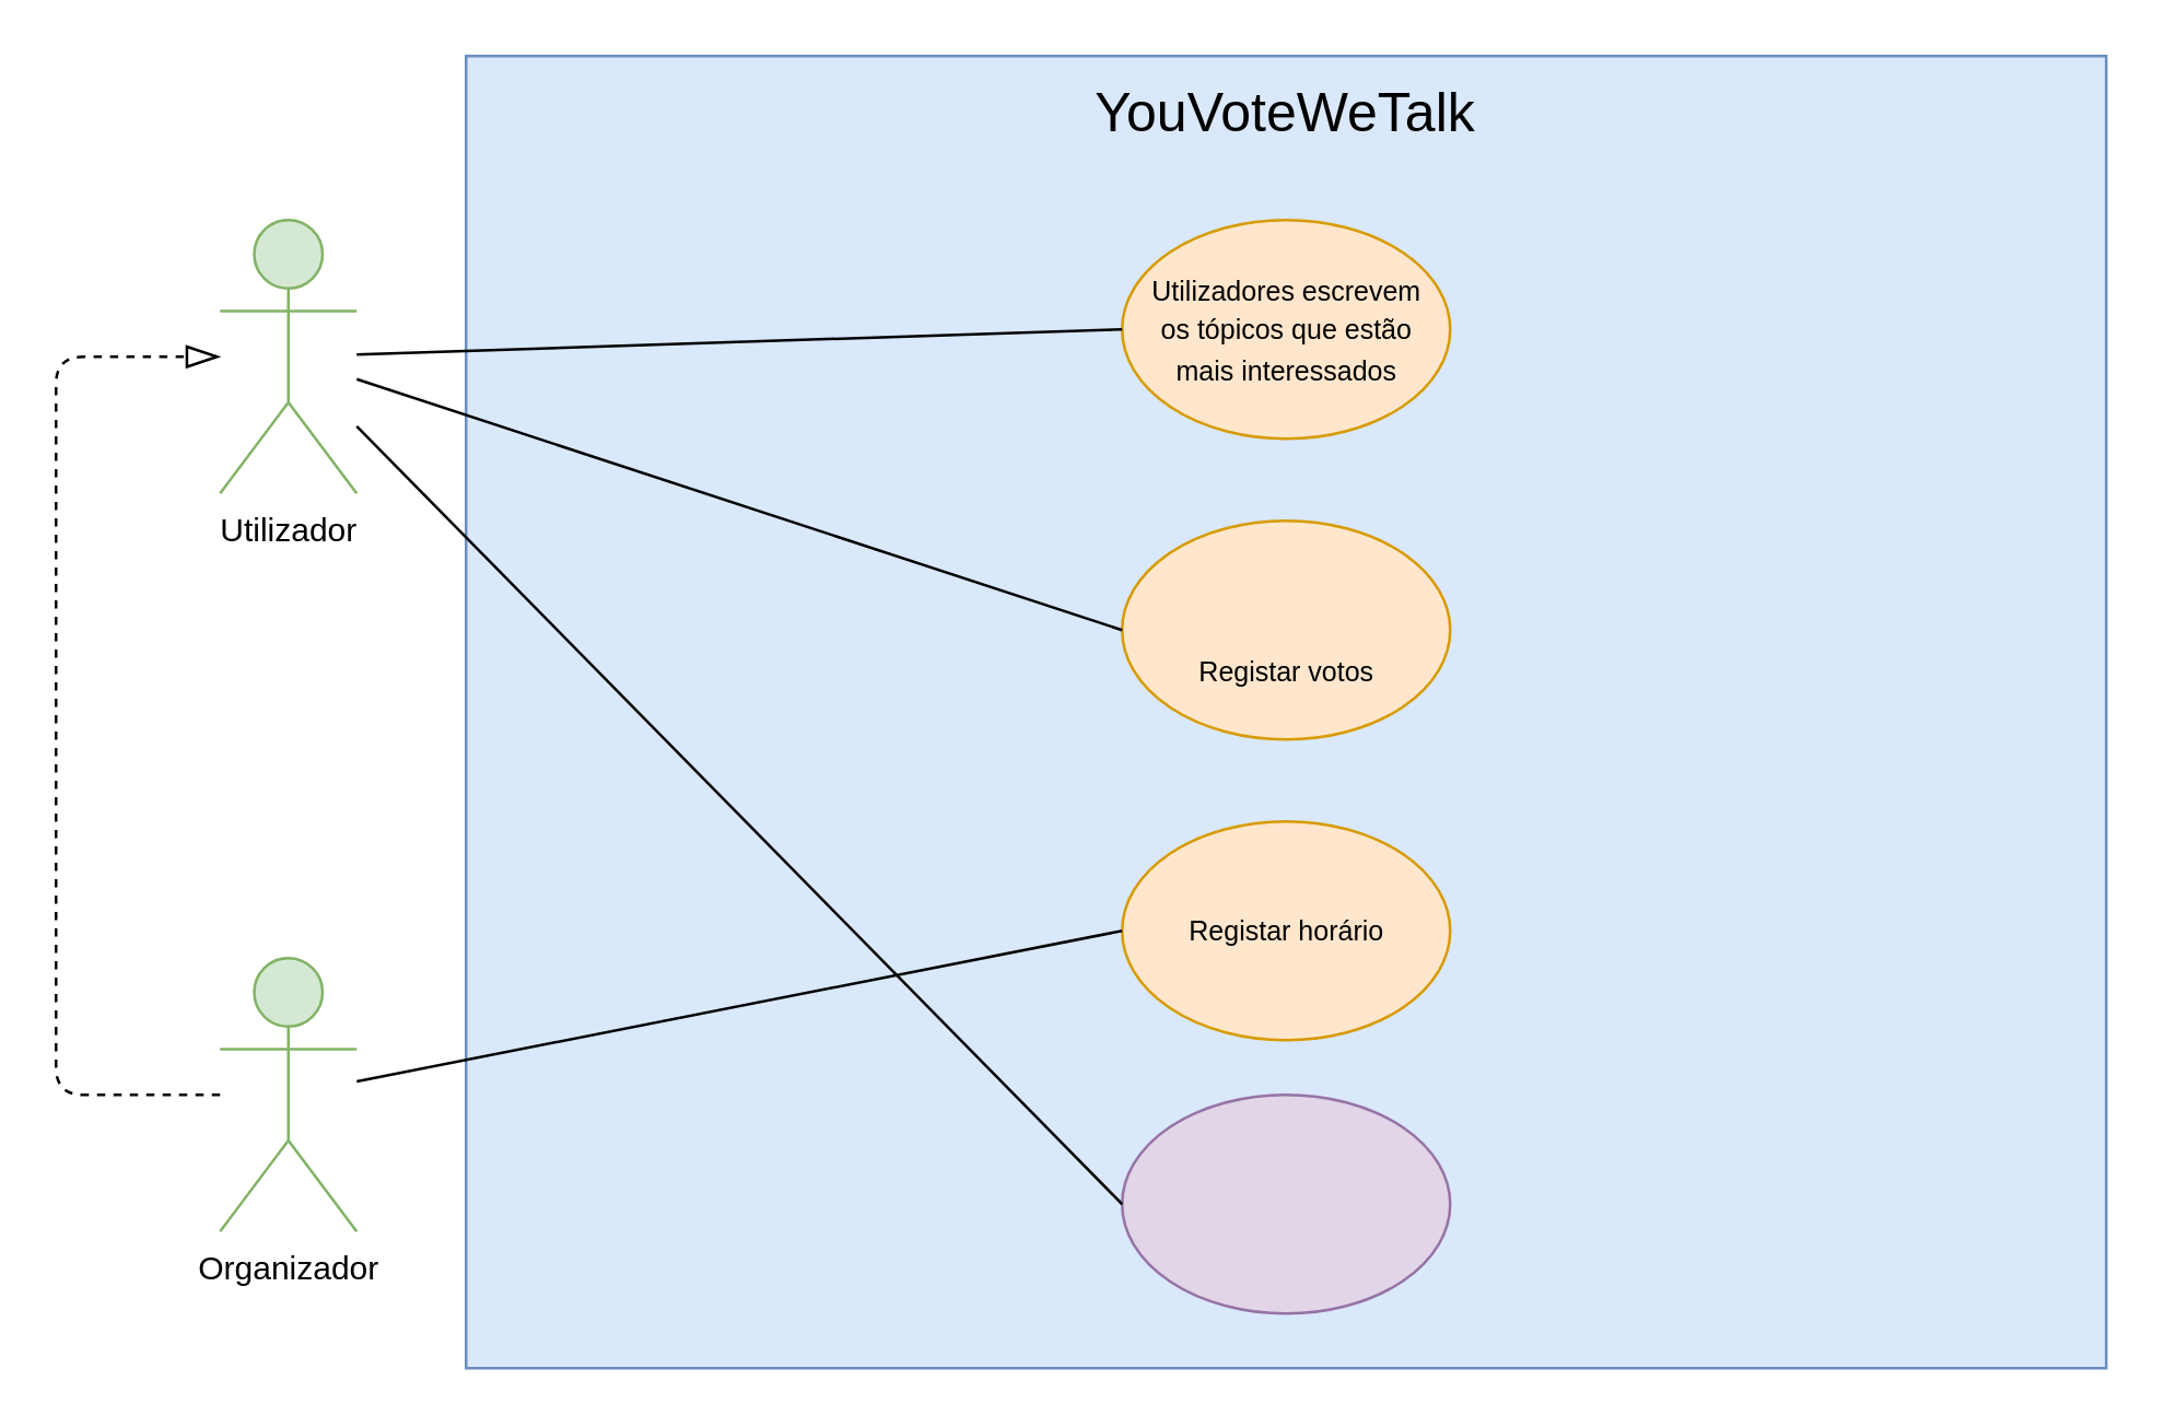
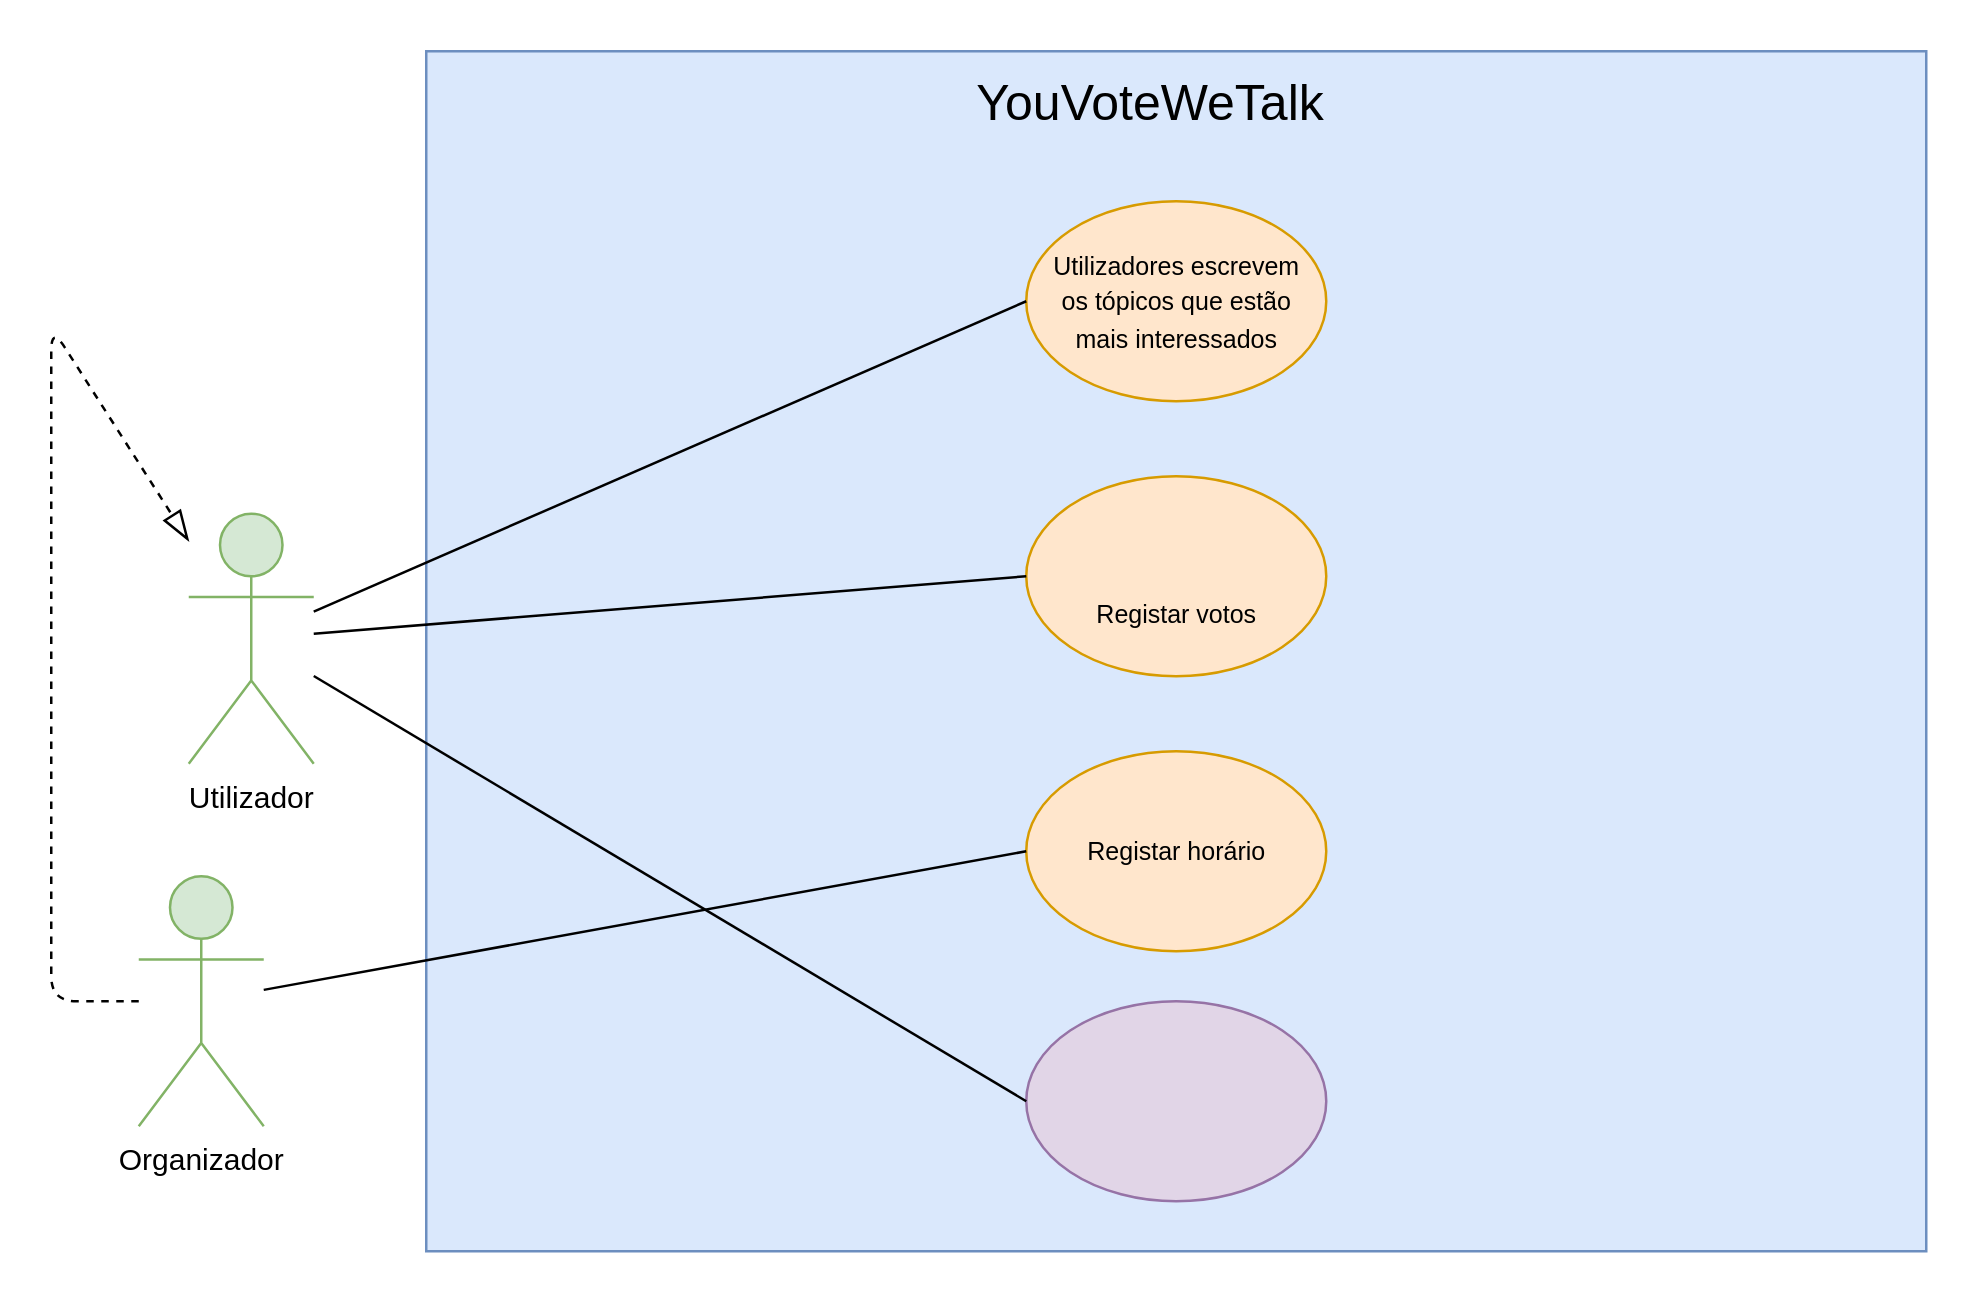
  <mxCell id="0" />
  <mxCell id="1" parent="0" />
  <mxCell id="2" value="" style="rounded=0;whiteSpace=wrap;html=1;fillColor=#dae8fc;strokeColor=#6c8ebf;" vertex="1" parent="1"><mxGeometry x="170" y="20" width="600" height="480" as="geometry" /></mxCell>
  <mxCell id="3" value="" style="ellipse;whiteSpace=wrap;html=1;fillColor=#ffe6cc;strokeColor=#d79b00;" vertex="1" parent="1"><mxGeometry x="410" y="300" width="120" height="80" as="geometry" /></mxCell>
  <mxCell id="4" value="" style="ellipse;whiteSpace=wrap;html=1;fillColor=#e1d5e7;strokeColor=#9673a6;" vertex="1" parent="1"><mxGeometry x="410" y="400" width="120" height="80" as="geometry" /></mxCell>
  <mxCell id="5" value="" style="ellipse;whiteSpace=wrap;html=1;fillColor=#ffe6cc;strokeColor=#d79b00;" vertex="1" parent="1"><mxGeometry x="410" y="190" width="120" height="80" as="geometry" /></mxCell>
  <mxCell id="6" value="" style="ellipse;whiteSpace=wrap;html=1;fillColor=#ffe6cc;strokeColor=#d79b00;" vertex="1" parent="1"><mxGeometry x="410" y="80" width="120" height="80" as="geometry" /></mxCell>
- <mxCell id="7" value="&lt;font style=&quot;font-size: 20px&quot;&gt;YouVoteWeTalk&lt;/font&gt;" style="text;html=1;strokeColor=none;fillColor=none;align=center;verticalAlign=middle;whiteSpace=wrap;rounded=0;" vertex="1" parent="1"><mxGeometry x="377" y="30" width="186" height="20" as="geometry" /></mxCell>
+ <mxCell id="7" value="&lt;font style=&quot;font-size: 20px&quot;&gt;YouVoteWeTalk&lt;/font&gt;" style="text;html=1;strokeColor=none;fillColor=none;align=center;verticalAlign=middle;whiteSpace=wrap;rounded=0;" vertex="1" parent="1"><mxGeometry x="367" y="30" width="186" height="20" as="geometry" /></mxCell>
  <mxCell id="8" value="&lt;font style=&quot;font-size: 10px&quot;&gt;Utilizadores escrevem os tópicos que estão mais interessados&lt;/font&gt;" style="text;html=1;strokeColor=none;fillColor=none;align=center;verticalAlign=middle;whiteSpace=wrap;rounded=0;" vertex="1" parent="1"><mxGeometry x="417.5" y="110" width="105" height="20" as="geometry" /></mxCell>
  <mxCell id="9" value="&lt;font style=&quot;font-size: 10px&quot;&gt;Registar votos&lt;/font&gt;" style="text;html=1;strokeColor=none;fillColor=none;align=center;verticalAlign=middle;whiteSpace=wrap;rounded=0;" vertex="1" parent="1"><mxGeometry x="417.5" y="235" width="105" height="20" as="geometry" /></mxCell>
  <mxCell id="10" value="&lt;font style=&quot;font-size: 10px&quot;&gt;Registar horário&lt;/font&gt;" style="text;html=1;strokeColor=none;fillColor=none;align=center;verticalAlign=middle;whiteSpace=wrap;rounded=0;" vertex="1" parent="1"><mxGeometry x="417.5" y="330" width="105" height="20" as="geometry" /></mxCell>
  <mxCell id="11" value="" style="endArrow=blockThin;html=1;endFill=0;endSize=10;dashed=1;" edge="1" parent="1" source="13" target="12"><mxGeometry width="50" height="50" relative="1" as="geometry"><mxPoint x="20" y="290" as="sourcePoint" /><mxPoint x="20" y="130" as="targetPoint" /><Array as="points"><mxPoint x="20" y="400" /><mxPoint x="20" y="210" /><mxPoint x="20" y="130" /></Array></mxGeometry></mxCell>
- <mxCell id="12" value="Utilizador" style="shape=umlActor;verticalLabelPosition=bottom;verticalAlign=top;html=1;outlineConnect=0;fillColor=#d5e8d4;strokeColor=#82b366;" vertex="1" parent="1"><mxGeometry x="80" y="80" width="50" height="100" as="geometry" /></mxCell>
- <mxCell id="13" value="Organizador" style="shape=umlActor;verticalLabelPosition=bottom;verticalAlign=top;html=1;outlineConnect=0;fillColor=#d5e8d4;strokeColor=#82b366;" vertex="1" parent="1"><mxGeometry x="80" y="350" width="50" height="100" as="geometry" /></mxCell>
+ <mxCell id="12" value="Utilizador" style="shape=umlActor;verticalLabelPosition=bottom;verticalAlign=top;html=1;outlineConnect=0;fillColor=#d5e8d4;strokeColor=#82b366;" vertex="1" parent="1"><mxGeometry x="75" y="205" width="50" height="100" as="geometry" /></mxCell>
+ <mxCell id="13" value="Organizador" style="shape=umlActor;verticalLabelPosition=bottom;verticalAlign=top;html=1;outlineConnect=0;fillColor=#d5e8d4;strokeColor=#82b366;" vertex="1" parent="1"><mxGeometry x="55" y="350" width="50" height="100" as="geometry" /></mxCell>
  <mxCell id="14" value="" style="endArrow=none;html=1;entryX=0;entryY=0.5;entryDx=0;entryDy=0;endFill=0;" edge="1" parent="1" source="12" target="6"><mxGeometry width="50" height="50" relative="1" as="geometry"><mxPoint x="410" y="250" as="sourcePoint" /><mxPoint x="460" y="200" as="targetPoint" /></mxGeometry></mxCell>
  <mxCell id="15" value="" style="endArrow=none;html=1;entryX=0;entryY=0.5;entryDx=0;entryDy=0;endFill=0;" edge="1" parent="1" source="12" target="5"><mxGeometry width="50" height="50" relative="1" as="geometry"><mxPoint x="410" y="250" as="sourcePoint" /><mxPoint x="460" y="200" as="targetPoint" /></mxGeometry></mxCell>
  <mxCell id="16" value="" style="endArrow=none;html=1;entryX=0;entryY=0.5;entryDx=0;entryDy=0;endFill=0;" edge="1" parent="1" source="13" target="3"><mxGeometry width="50" height="50" relative="1" as="geometry"><mxPoint x="410" y="250" as="sourcePoint" /><mxPoint x="460" y="200" as="targetPoint" /></mxGeometry></mxCell>
  <mxCell id="17" value="" style="endArrow=none;html=1;entryX=0;entryY=0.5;entryDx=0;entryDy=0;endFill=0;" edge="1" parent="1" source="12" target="4"><mxGeometry width="50" height="50" relative="1" as="geometry"><mxPoint x="410" y="250" as="sourcePoint" /><mxPoint x="460" y="200" as="targetPoint" /></mxGeometry></mxCell>
